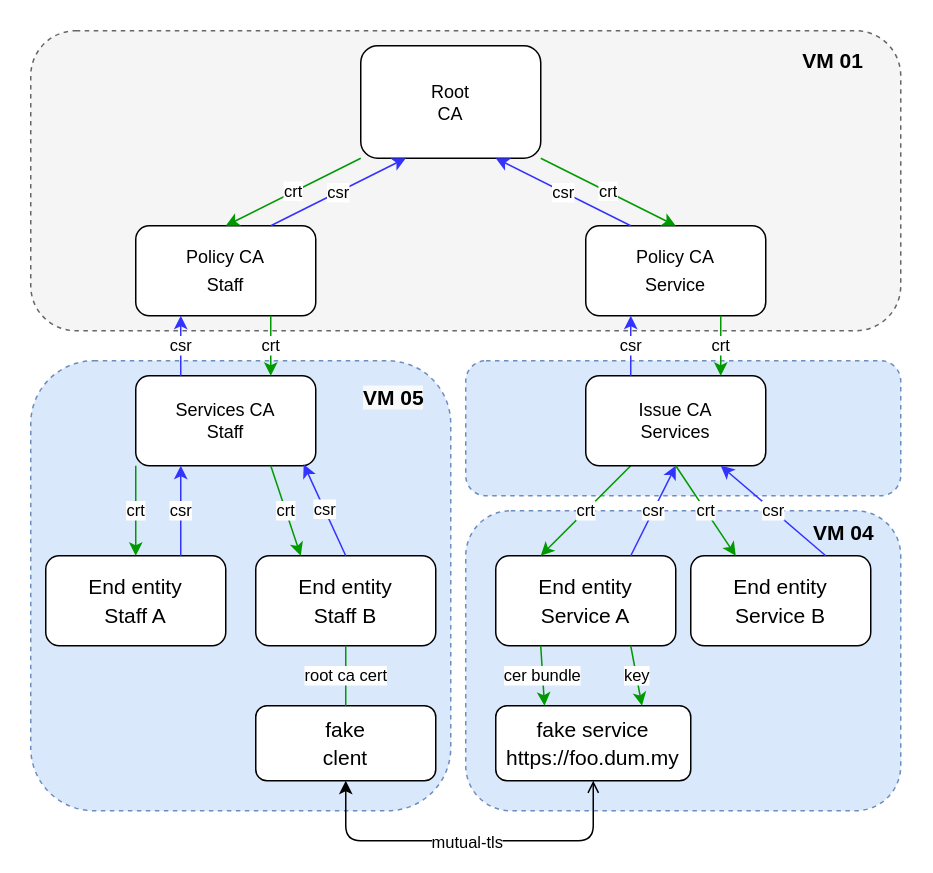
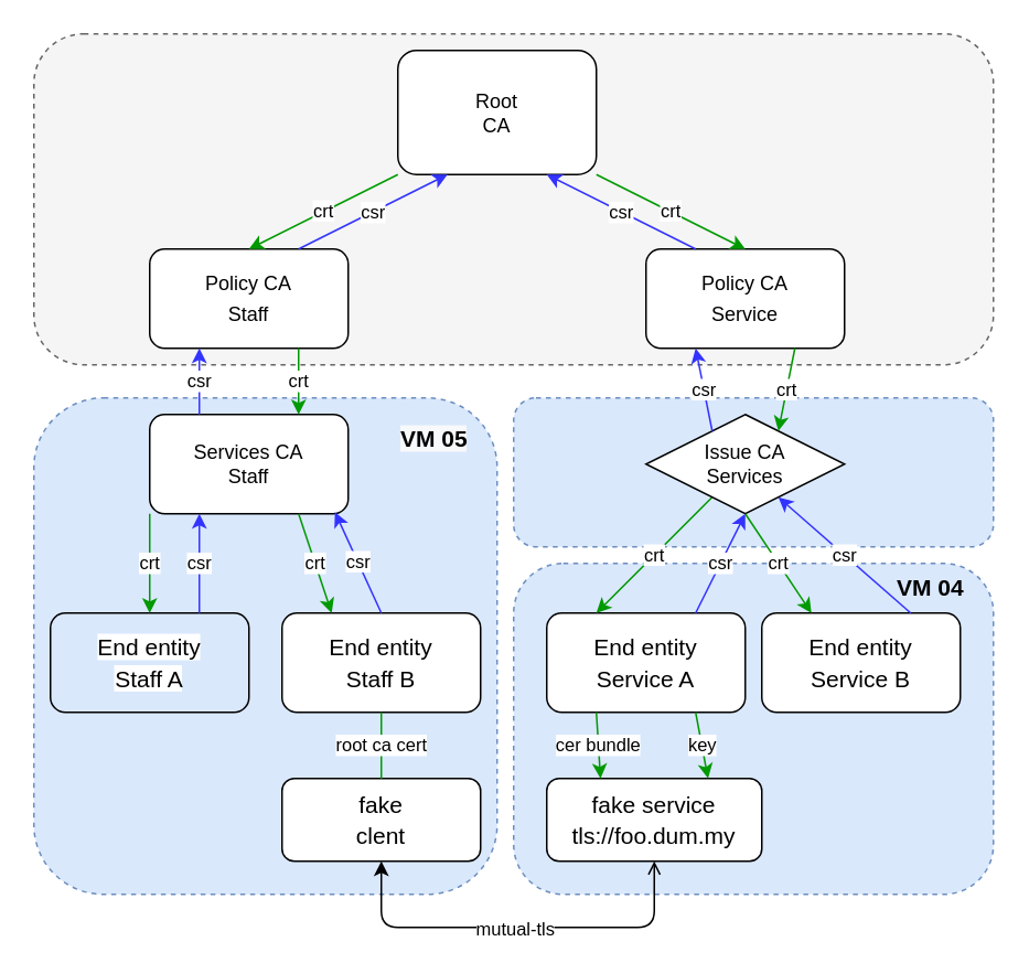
  <mxCell id="0" />
  <mxCell id="1" parent="0" />
  <mxCell id="2" value="" style="rounded=1;whiteSpace=wrap;html=1;dashed=1;fillColor=#dae8fc;strokeColor=#6c8ebf;" parent="1" vertex="1"><mxGeometry x="310" y="340" width="290" height="200" as="geometry" /></mxCell>
  <mxCell id="3" value="" style="rounded=1;whiteSpace=wrap;html=1;dashed=1;fillColor=#dae8fc;strokeColor=#6c8ebf;" parent="1" vertex="1"><mxGeometry x="20" y="240" width="280" height="300" as="geometry" /></mxCell>
  <mxCell id="4" value="" style="rounded=1;whiteSpace=wrap;html=1;dashed=1;fillColor=#dae8fc;strokeColor=#6c8ebf;" parent="1" vertex="1"><mxGeometry x="310" y="240" width="290" height="90" as="geometry" /></mxCell>
  <mxCell id="5" value="" style="rounded=1;whiteSpace=wrap;html=1;dashed=1;fillColor=#f5f5f5;strokeColor=#666666;fontColor=#333333;" parent="1" vertex="1"><mxGeometry x="20" y="20" width="580" height="200" as="geometry" /></mxCell>
  <mxCell id="6" value="Root&lt;br&gt;CA" style="rounded=1;whiteSpace=wrap;html=1;" parent="1" vertex="1"><mxGeometry x="240" y="30" width="120" height="75" as="geometry" /></mxCell>
  <mxCell id="7" value="&lt;div style=&quot;line-height: 19px&quot;&gt;&lt;span style=&quot;background-color: rgb(255 , 255 , 255)&quot;&gt;Policy CA&lt;br&gt;Staff&lt;/span&gt;&lt;/div&gt;" style="rounded=1;whiteSpace=wrap;html=1;" parent="1" vertex="1"><mxGeometry x="90" y="150" width="120" height="60" as="geometry" /></mxCell>
  <mxCell id="8" value="&lt;div style=&quot;line-height: 19px&quot;&gt;&lt;span style=&quot;background-color: rgb(255 , 255 , 255)&quot;&gt;Policy CA&lt;br&gt;Service&lt;/span&gt;&lt;/div&gt;" style="rounded=1;whiteSpace=wrap;html=1;" parent="1" vertex="1"><mxGeometry x="390" y="150" width="120" height="60" as="geometry" /></mxCell>
- <mxCell id="9" value="&lt;div style=&quot;font-size: 14px ; line-height: 19px&quot;&gt;&lt;span style=&quot;background-color: rgb(255 , 255 , 255)&quot;&gt;End entity&lt;br&gt;Staff A&lt;/span&gt;&lt;/div&gt;" style="rounded=1;whiteSpace=wrap;html=1;" parent="1" vertex="1"><mxGeometry x="30" y="370" width="120" height="60" as="geometry" /></mxCell>
+ <mxCell id="9" value="&lt;div style=&quot;font-size: 14px ; line-height: 19px&quot;&gt;&lt;span style=&quot;background-color: rgb(255 , 255 , 255)&quot;&gt;End entity&lt;br&gt;Staff A&lt;/span&gt;&lt;/div&gt;" style="rounded=1;whiteSpace=wrap;html=1;fillColor=#dae8fc;" parent="1" vertex="1"><mxGeometry x="30" y="370" width="120" height="60" as="geometry" /></mxCell>
  <mxCell id="10" value="&lt;div style=&quot;font-size: 14px ; line-height: 19px&quot;&gt;&lt;span style=&quot;background-color: rgb(255 , 255 , 255)&quot;&gt;End entity&lt;br&gt;Staff B&lt;/span&gt;&lt;/div&gt;" style="rounded=1;whiteSpace=wrap;html=1;" parent="1" vertex="1"><mxGeometry x="170" y="370" width="120" height="60" as="geometry" /></mxCell>
  <mxCell id="11" value="&lt;div style=&quot;font-size: 14px ; line-height: 19px&quot;&gt;&lt;span style=&quot;background-color: rgb(255 , 255 , 255)&quot;&gt;End entity&lt;br&gt;Service A&lt;/span&gt;&lt;/div&gt;" style="rounded=1;whiteSpace=wrap;html=1;" parent="1" vertex="1"><mxGeometry x="330" y="370" width="120" height="60" as="geometry" /></mxCell>
  <mxCell id="12" value="&lt;div style=&quot;font-size: 14px ; line-height: 19px&quot;&gt;&lt;span style=&quot;background-color: rgb(255 , 255 , 255)&quot;&gt;End entity&lt;br&gt;Service B&lt;/span&gt;&lt;/div&gt;" style="rounded=1;whiteSpace=wrap;html=1;" parent="1" vertex="1"><mxGeometry x="460" y="370" width="120" height="60" as="geometry" /></mxCell>
  <mxCell id="13" value="crt" style="endArrow=classic;html=1;entryX=0.25;entryY=0;entryDx=0;entryDy=0;exitX=0.25;exitY=1;exitDx=0;exitDy=0;strokeColor=#009900;" parent="1" source="14" target="11" edge="1"><mxGeometry width="50" height="50" relative="1" as="geometry"><mxPoint x="170" y="240" as="sourcePoint" /><mxPoint x="230" y="320" as="targetPoint" /></mxGeometry></mxCell>
- <mxCell id="14" value="Issue CA&lt;br&gt;Services" style="rounded=1;whiteSpace=wrap;html=1;" parent="1" vertex="1"><mxGeometry x="390" y="250" width="120" height="60" as="geometry" /></mxCell>
+ <mxCell id="14" value="Issue CA&lt;br&gt;Services" style="rhombus;whiteSpace=wrap;html=1;" parent="1" vertex="1"><mxGeometry x="390" y="250" width="120" height="60" as="geometry" /></mxCell>
  <mxCell id="15" value="Services CA&lt;br&gt;Staff" style="rounded=1;whiteSpace=wrap;html=1;" parent="1" vertex="1"><mxGeometry x="90" y="250" width="120" height="60" as="geometry" /></mxCell>
- <mxCell id="16" value="&lt;font style=&quot;font-size: 14px&quot;&gt;&lt;b&gt;VM 01&lt;/b&gt;&lt;/font&gt;" style="text;html=1;strokeColor=none;fillColor=none;align=center;verticalAlign=middle;whiteSpace=wrap;rounded=0;dashed=1;" parent="1" vertex="1"><mxGeometry x="520" y="30" width="70" height="20" as="geometry" /></mxCell>
  <mxCell id="17" value="&lt;b style=&quot;color: rgb(0 , 0 , 0) ; font-family: &amp;#34;helvetica&amp;#34; ; font-size: 14px ; font-style: normal ; letter-spacing: normal ; text-align: center ; text-indent: 0px ; text-transform: none ; word-spacing: 0px ; background-color: rgb(248 , 249 , 250)&quot;&gt;VM 05&lt;/b&gt;" style="text;whiteSpace=wrap;html=1;" parent="1" vertex="1"><mxGeometry x="240" y="250" width="70" height="30" as="geometry" /></mxCell>
  <mxCell id="18" value="&lt;div style=&quot;text-align: center&quot;&gt;&lt;font face=&quot;helvetica&quot;&gt;&lt;span style=&quot;font-size: 14px&quot;&gt;&lt;b&gt;VM 04&lt;/b&gt;&lt;/span&gt;&lt;/font&gt;&lt;/div&gt;" style="text;whiteSpace=wrap;html=1;" parent="1" vertex="1"><mxGeometry x="540" y="340" width="50" height="30" as="geometry" /></mxCell>
  <mxCell id="19" value="csr" style="endArrow=classic;html=1;entryX=0.75;entryY=1;entryDx=0;entryDy=0;exitX=0.75;exitY=0;exitDx=0;exitDy=0;strokeColor=#3333FF;" parent="1" source="12" target="14" edge="1"><mxGeometry width="50" height="50" relative="1" as="geometry"><mxPoint x="640" y="420" as="sourcePoint" /><mxPoint x="690" y="370" as="targetPoint" /></mxGeometry></mxCell>
  <mxCell id="20" value="crt" style="endArrow=classic;html=1;entryX=0.25;entryY=0;entryDx=0;entryDy=0;exitX=0.5;exitY=1;exitDx=0;exitDy=0;strokeColor=#009900;" parent="1" source="14" target="12" edge="1"><mxGeometry width="50" height="50" relative="1" as="geometry"><mxPoint x="460" y="320" as="sourcePoint" /><mxPoint x="400" y="390" as="targetPoint" /></mxGeometry></mxCell>
  <mxCell id="21" value="csr" style="endArrow=classic;html=1;exitX=0.75;exitY=0;exitDx=0;exitDy=0;entryX=0.5;entryY=1;entryDx=0;entryDy=0;strokeColor=#3333FF;" parent="1" source="11" target="14" edge="1"><mxGeometry width="50" height="50" relative="1" as="geometry"><mxPoint x="560" y="390" as="sourcePoint" /><mxPoint x="490" y="320" as="targetPoint" /></mxGeometry></mxCell>
  <mxCell id="22" value="crt" style="endArrow=classic;html=1;entryX=0.75;entryY=0;entryDx=0;entryDy=0;exitX=0.75;exitY=1;exitDx=0;exitDy=0;strokeColor=#009900;" parent="1" source="8" target="14" edge="1"><mxGeometry width="50" height="50" relative="1" as="geometry"><mxPoint x="430" y="320" as="sourcePoint" /><mxPoint x="370" y="390" as="targetPoint" /></mxGeometry></mxCell>
  <mxCell id="23" value="csr" style="endArrow=classic;html=1;entryX=0.25;entryY=1;entryDx=0;entryDy=0;exitX=0.25;exitY=0;exitDx=0;exitDy=0;strokeColor=#3333FF;" parent="1" source="14" target="8" edge="1"><mxGeometry width="50" height="50" relative="1" as="geometry"><mxPoint x="560" y="390" as="sourcePoint" /><mxPoint x="490" y="320" as="targetPoint" /></mxGeometry></mxCell>
  <mxCell id="24" value="csr" style="endArrow=classic;html=1;entryX=0.75;entryY=1;entryDx=0;entryDy=0;exitX=0.25;exitY=0;exitDx=0;exitDy=0;strokeColor=#3333FF;" parent="1" source="8" target="6" edge="1"><mxGeometry width="50" height="50" relative="1" as="geometry"><mxPoint x="430" y="260" as="sourcePoint" /><mxPoint x="430" y="220" as="targetPoint" /></mxGeometry></mxCell>
  <mxCell id="25" value="crt" style="endArrow=classic;html=1;entryX=0.5;entryY=0;entryDx=0;entryDy=0;strokeColor=#009900;exitX=0;exitY=1;exitDx=0;exitDy=0;" parent="1" source="6" target="7" edge="1"><mxGeometry width="50" height="50" relative="1" as="geometry"><mxPoint x="490" y="220" as="sourcePoint" /><mxPoint x="490" y="260" as="targetPoint" /></mxGeometry></mxCell>
- <mxCell id="26" value="&lt;div style=&quot;font-size: 14px ; line-height: 19px&quot;&gt;&lt;span style=&quot;background-color: rgb(255 , 255 , 255)&quot;&gt;fake service&lt;/span&gt;&lt;/div&gt;&lt;div style=&quot;font-size: 14px ; line-height: 19px&quot;&gt;&lt;span style=&quot;background-color: rgb(255 , 255 , 255)&quot;&gt;https://foo.dum.my&lt;/span&gt;&lt;/div&gt;" style="rounded=1;whiteSpace=wrap;html=1;" parent="1" vertex="1"><mxGeometry x="330" y="470" width="130" height="50" as="geometry" /></mxCell>
+ <mxCell id="26" value="&lt;div style=&quot;font-size: 14px ; line-height: 19px&quot;&gt;&lt;span style=&quot;background-color: rgb(255 , 255 , 255)&quot;&gt;fake service&lt;/span&gt;&lt;/div&gt;&lt;div style=&quot;font-size: 14px ; line-height: 19px&quot;&gt;&lt;span style=&quot;background-color: rgb(255 , 255 , 255)&quot;&gt;tls://foo.dum.my&lt;/span&gt;&lt;/div&gt;" style="rounded=1;whiteSpace=wrap;html=1;" parent="1" vertex="1"><mxGeometry x="330" y="470" width="130" height="50" as="geometry" /></mxCell>
  <mxCell id="27" value="&lt;div style=&quot;font-size: 14px ; line-height: 19px&quot;&gt;&lt;span style=&quot;background-color: rgb(255 , 255 , 255)&quot;&gt;fake&lt;/span&gt;&lt;/div&gt;&lt;div style=&quot;font-size: 14px ; line-height: 19px&quot;&gt;&lt;span style=&quot;background-color: rgb(255 , 255 , 255)&quot;&gt;clent&lt;/span&gt;&lt;/div&gt;" style="rounded=1;whiteSpace=wrap;html=1;" parent="1" vertex="1"><mxGeometry x="170" y="470" width="120" height="50" as="geometry" /></mxCell>
  <mxCell id="28" value="" style="edgeStyle=elbowEdgeStyle;elbow=vertical;endArrow=open;html=1;exitX=0.5;exitY=1;exitDx=0;exitDy=0;entryX=0.5;entryY=1;entryDx=0;entryDy=0;startArrow=classic;startFill=1;" parent="1" source="27" target="26" edge="1"><mxGeometry width="50" height="50" relative="1" as="geometry"><mxPoint x="430" y="650" as="sourcePoint" /><mxPoint x="480" y="600" as="targetPoint" /><Array as="points"><mxPoint x="450" y="560" /></Array></mxGeometry></mxCell>
  <mxCell id="29" value="mutual-tls" style="edgeLabel;html=1;align=center;verticalAlign=middle;resizable=0;points=[];" parent="28" vertex="1" connectable="0"><mxGeometry x="0.164" y="-3" relative="1" as="geometry"><mxPoint x="-23" y="-3" as="offset" /></mxGeometry></mxCell>
  <mxCell id="30" value="cer bundle" style="endArrow=classic;html=1;entryX=0.25;entryY=0;entryDx=0;entryDy=0;exitX=0.25;exitY=1;exitDx=0;exitDy=0;strokeColor=#009900;" parent="1" source="11" target="26" edge="1"><mxGeometry width="50" height="50" relative="1" as="geometry"><mxPoint x="491" y="430" as="sourcePoint" /><mxPoint x="381" y="470" as="targetPoint" /></mxGeometry></mxCell>
  <mxCell id="31" value="key" style="endArrow=classic;html=1;exitX=0.75;exitY=1;exitDx=0;exitDy=0;strokeColor=#009900;entryX=0.75;entryY=0;entryDx=0;entryDy=0;" parent="1" source="11" target="26" edge="1"><mxGeometry width="50" height="50" relative="1" as="geometry"><mxPoint x="550" y="460" as="sourcePoint" /><mxPoint x="550" y="470" as="targetPoint" /></mxGeometry></mxCell>
  <mxCell id="32" value="root ca cert" style="endArrow=none;html=1;exitX=0.5;exitY=1;exitDx=0;exitDy=0;strokeColor=#009900;entryX=0.5;entryY=0;entryDx=0;entryDy=0;" parent="1" source="10" target="27" edge="1"><mxGeometry width="50" height="50" relative="1" as="geometry"><mxPoint x="230" y="440" as="sourcePoint" /><mxPoint x="223.846" y="480" as="targetPoint" /></mxGeometry></mxCell>
  <mxCell id="33" value="csr" style="endArrow=classic;html=1;entryX=0.25;entryY=1;entryDx=0;entryDy=0;exitX=0.75;exitY=0;exitDx=0;exitDy=0;strokeColor=#3333FF;" parent="1" source="7" target="6" edge="1"><mxGeometry width="50" height="50" relative="1" as="geometry"><mxPoint x="430" y="160" as="sourcePoint" /><mxPoint x="340" y="100" as="targetPoint" /></mxGeometry></mxCell>
  <mxCell id="34" value="crt" style="endArrow=classic;html=1;entryX=0.5;entryY=0;entryDx=0;entryDy=0;strokeColor=#009900;exitX=1;exitY=1;exitDx=0;exitDy=0;" parent="1" source="6" target="8" edge="1"><mxGeometry width="50" height="50" relative="1" as="geometry"><mxPoint x="280" y="100" as="sourcePoint" /><mxPoint x="160" y="160" as="targetPoint" /></mxGeometry></mxCell>
  <mxCell id="35" value="csr" style="endArrow=classic;html=1;entryX=0.25;entryY=1;entryDx=0;entryDy=0;exitX=0.25;exitY=0;exitDx=0;exitDy=0;strokeColor=#3333FF;" parent="1" source="15" target="7" edge="1"><mxGeometry width="50" height="50" relative="1" as="geometry"><mxPoint x="430" y="260" as="sourcePoint" /><mxPoint x="430" y="220" as="targetPoint" /></mxGeometry></mxCell>
  <mxCell id="36" value="crt" style="endArrow=classic;html=1;entryX=0.75;entryY=0;entryDx=0;entryDy=0;exitX=0.75;exitY=1;exitDx=0;exitDy=0;strokeColor=#009900;" parent="1" source="7" target="15" edge="1"><mxGeometry width="50" height="50" relative="1" as="geometry"><mxPoint x="490" y="220" as="sourcePoint" /><mxPoint x="490" y="260" as="targetPoint" /></mxGeometry></mxCell>
  <mxCell id="37" value="crt" style="endArrow=classic;html=1;entryX=0.25;entryY=0;entryDx=0;entryDy=0;exitX=0.75;exitY=1;exitDx=0;exitDy=0;strokeColor=#009900;" parent="1" source="15" target="10" edge="1"><mxGeometry width="50" height="50" relative="1" as="geometry"><mxPoint x="430" y="320" as="sourcePoint" /><mxPoint x="370" y="380" as="targetPoint" /></mxGeometry></mxCell>
  <mxCell id="38" value="crt" style="endArrow=classic;html=1;entryX=0.5;entryY=0;entryDx=0;entryDy=0;strokeColor=#009900;exitX=0;exitY=1;exitDx=0;exitDy=0;" parent="1" source="15" target="9" edge="1"><mxGeometry width="50" height="50" relative="1" as="geometry"><mxPoint x="440" y="330" as="sourcePoint" /><mxPoint x="380" y="390" as="targetPoint" /></mxGeometry></mxCell>
  <mxCell id="39" value="csr" style="endArrow=classic;html=1;exitX=0.75;exitY=0;exitDx=0;exitDy=0;entryX=0.25;entryY=1;entryDx=0;entryDy=0;strokeColor=#3333FF;" parent="1" source="9" target="15" edge="1"><mxGeometry width="50" height="50" relative="1" as="geometry"><mxPoint x="430" y="380" as="sourcePoint" /><mxPoint x="460" y="320" as="targetPoint" /></mxGeometry></mxCell>
  <mxCell id="40" value="csr" style="endArrow=classic;html=1;exitX=0.5;exitY=0;exitDx=0;exitDy=0;strokeColor=#3333FF;entryX=0.933;entryY=0.983;entryDx=0;entryDy=0;entryPerimeter=0;" parent="1" source="10" target="15" edge="1"><mxGeometry width="50" height="50" relative="1" as="geometry"><mxPoint x="440" y="390" as="sourcePoint" /><mxPoint x="100" y="660" as="targetPoint" /></mxGeometry></mxCell>
